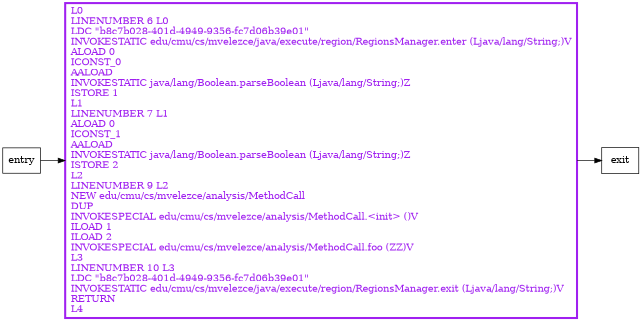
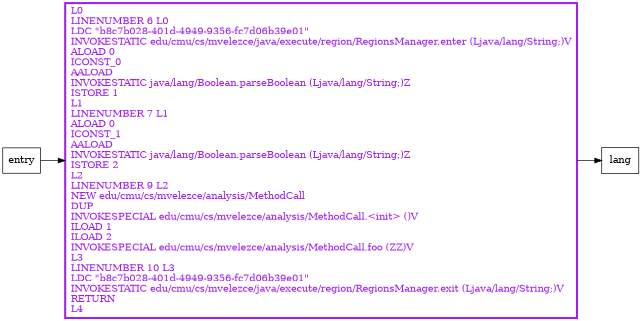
  digraph {
    rankdir=LR
    node [shape=record]
    n1 [color=purple fontcolor=purple label="L0\lLINENUMBER 6 L0\lLDC \"b8c7b028-401d-4949-9356-fc7d06b39e01\"\lINVOKESTATIC edu/cmu/cs/mvelezce/java/execute/region/RegionsManager.enter (Ljava/lang/String;)V\lALOAD 0\lICONST_0\lAALOAD\lINVOKESTATIC java/lang/Boolean.parseBoolean (Ljava/lang/String;)Z\lISTORE 1\lL1\lLINENUMBER 7 L1\lALOAD 0\lICONST_1\lAALOAD\lINVOKESTATIC java/lang/Boolean.parseBoolean (Ljava/lang/String;)Z\lISTORE 2\lL2\lLINENUMBER 9 L2\lNEW edu/cmu/cs/mvelezce/analysis/MethodCall\lDUP\lINVOKESPECIAL edu/cmu/cs/mvelezce/analysis/MethodCall.\<init\> ()V\lILOAD 1\lILOAD 2\lINVOKESPECIAL edu/cmu/cs/mvelezce/analysis/MethodCall.foo (ZZ)V\lL3\lLINENUMBER 10 L3\lLDC \"b8c7b028-401d-4949-9356-fc7d06b39e01\"\lINVOKESTATIC edu/cmu/cs/mvelezce/java/execute/region/RegionsManager.exit (Ljava/lang/String;)V\lRETURN\lL4\l" penwidth=3]
-   exit
+   exit [label=lang]
    entry
    n1 -> exit
    entry -> n1
  }
